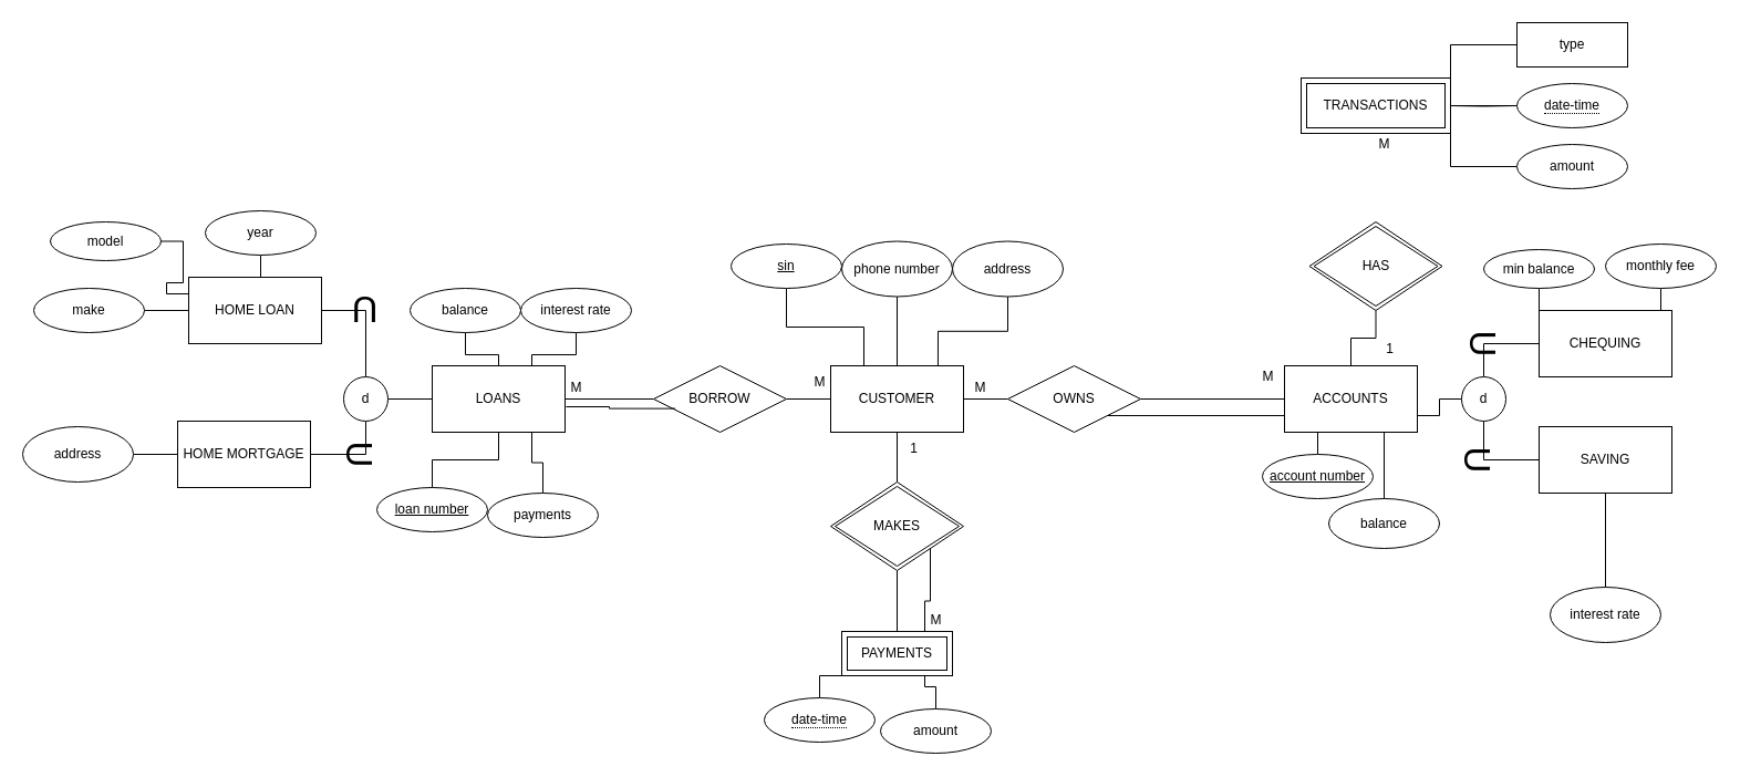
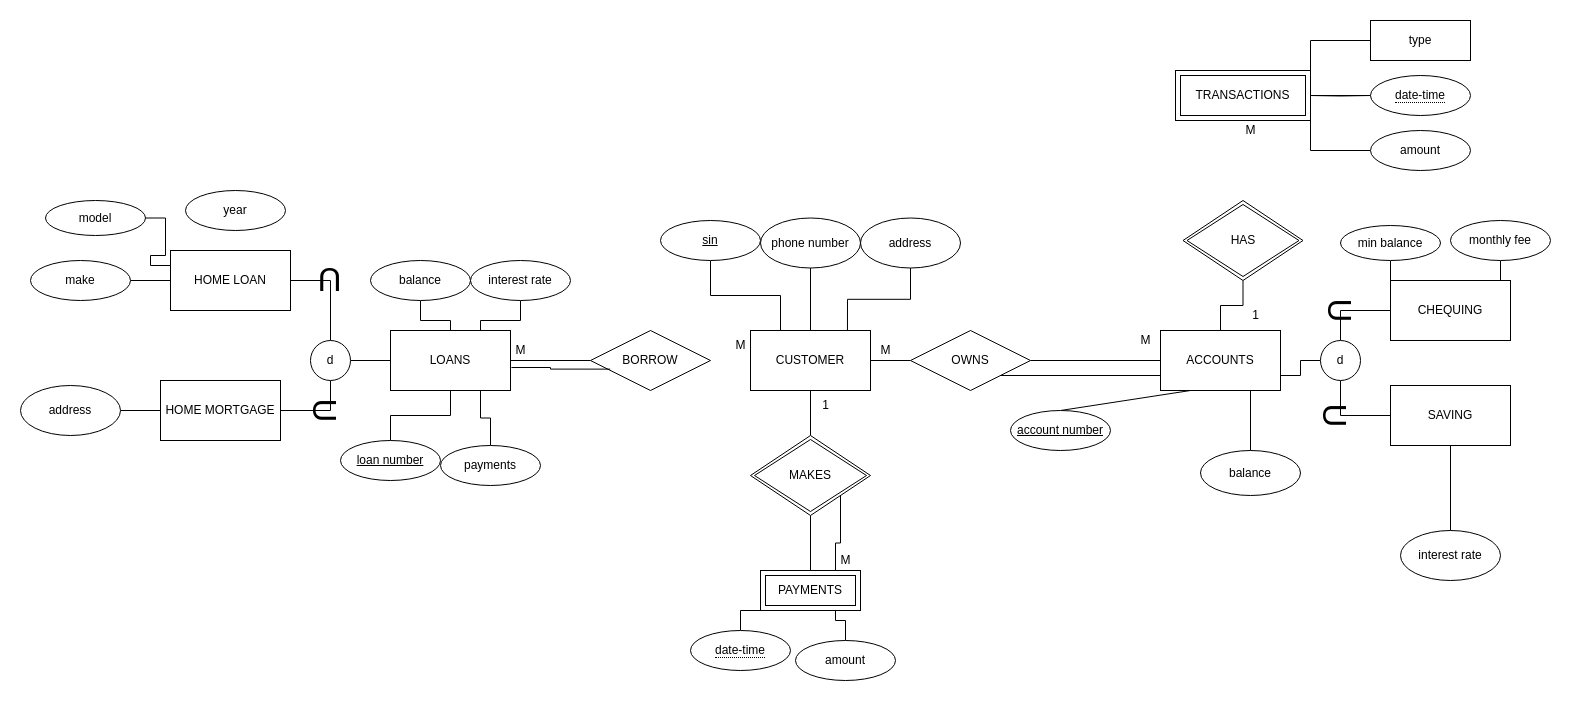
  <mxCell id="0" />
  <mxCell id="1" parent="0" />
  <mxCell id="2" value="" style="edgeStyle=orthogonalEdgeStyle;rounded=0;orthogonalLoop=1;jettySize=auto;html=1;endArrow=none;endFill=0;" edge="1" parent="1" source="3" target="19"><mxGeometry relative="1" as="geometry" /></mxCell>
  <mxCell id="3" value="ACCOUNTS" style="rounded=0;whiteSpace=wrap;html=1;" parent="1" vertex="1"><mxGeometry x="1160" y="330" width="120" height="60" as="geometry" /></mxCell>
  <mxCell id="4" value="balance" style="ellipse;whiteSpace=wrap;html=1;" parent="1" vertex="1"><mxGeometry x="1200" y="450" width="100" height="45" as="geometry" /></mxCell>
  <mxCell id="5" value="" style="endArrow=none;html=1;entryX=0.5;entryY=0;entryDx=0;entryDy=0;exitX=0.25;exitY=1;exitDx=0;exitDy=0;" parent="1" source="3" target="28" edge="1"><mxGeometry width="50" height="50" relative="1" as="geometry"><mxPoint x="1320" y="420" as="sourcePoint" /><mxPoint x="1374.645" y="282.678" as="targetPoint" /></mxGeometry></mxCell>
  <mxCell id="6" value="" style="endArrow=none;html=1;entryX=0.5;entryY=0;entryDx=0;entryDy=0;exitX=0.75;exitY=1;exitDx=0;exitDy=0;" parent="1" source="3" target="4" edge="1"><mxGeometry width="50" height="50" relative="1" as="geometry"><mxPoint x="1310" y="410" as="sourcePoint" /><mxPoint x="1400" y="305" as="targetPoint" /></mxGeometry></mxCell>
  <mxCell id="7" value="interest rate" style="ellipse;whiteSpace=wrap;html=1;" parent="1" vertex="1"><mxGeometry x="1400" y="530" width="100" height="50" as="geometry" /></mxCell>
  <mxCell id="8" value="" style="edgeStyle=orthogonalEdgeStyle;rounded=0;orthogonalLoop=1;jettySize=auto;html=1;endArrow=none;endFill=0;" edge="1" parent="1" source="9" target="43"><mxGeometry relative="1" as="geometry" /></mxCell>
  <mxCell id="9" value="CUSTOMER" style="rounded=0;whiteSpace=wrap;html=1;direction=east;" parent="1" vertex="1"><mxGeometry x="750" y="330" width="120" height="60" as="geometry" /></mxCell>
  <mxCell id="10" style="edgeStyle=orthogonalEdgeStyle;rounded=0;orthogonalLoop=1;jettySize=auto;html=1;entryX=0.5;entryY=0;entryDx=0;entryDy=0;endArrow=none;endFill=0;" edge="1" parent="1" source="11" target="9"><mxGeometry relative="1" as="geometry" /></mxCell>
  <mxCell id="11" value="phone number" style="ellipse;whiteSpace=wrap;html=1;direction=east;" parent="1" vertex="1"><mxGeometry x="760" y="217.5" width="100" height="50" as="geometry" /></mxCell>
  <mxCell id="12" style="edgeStyle=orthogonalEdgeStyle;rounded=0;orthogonalLoop=1;jettySize=auto;html=1;entryX=0.808;entryY=0;entryDx=0;entryDy=0;entryPerimeter=0;endArrow=none;endFill=0;" edge="1" parent="1" source="13" target="9"><mxGeometry relative="1" as="geometry" /></mxCell>
  <mxCell id="13" value="address" style="ellipse;whiteSpace=wrap;html=1;direction=east;" parent="1" vertex="1"><mxGeometry x="860" y="217.5" width="100" height="50" as="geometry" /></mxCell>
  <mxCell id="14" value="" style="endArrow=none;html=1;entryX=1;entryY=0.5;entryDx=0;entryDy=0;exitX=0;exitY=0.5;exitDx=0;exitDy=0;" parent="1" source="9" edge="1"><mxGeometry width="50" height="50" relative="1" as="geometry"><mxPoint x="1070" y="460" as="sourcePoint" /><mxPoint x="750" y="385" as="targetPoint" /></mxGeometry></mxCell>
  <mxCell id="15" value="M" style="text;html=1;align=center;verticalAlign=middle;resizable=0;points=[];autosize=1;" parent="1" vertex="1"><mxGeometry x="1235" y="120" width="30" height="20" as="geometry" /></mxCell>
  <mxCell id="16" value="" style="edgeStyle=orthogonalEdgeStyle;rounded=0;orthogonalLoop=1;jettySize=auto;html=1;entryX=0.5;entryY=1;entryDx=0;entryDy=0;strokeColor=none;" parent="1" edge="1"><mxGeometry relative="1" as="geometry"><mxPoint x="1015" y="375" as="targetPoint" /><mxPoint x="950" y="620" as="sourcePoint" /></mxGeometry></mxCell>
  <mxCell id="17" value="" style="edgeStyle=orthogonalEdgeStyle;rounded=0;orthogonalLoop=1;jettySize=auto;html=1;entryX=0.5;entryY=1;entryDx=0;entryDy=0;strokeColor=none;" parent="1" edge="1"><mxGeometry relative="1" as="geometry"><mxPoint x="980" y="390" as="targetPoint" /><mxPoint x="890" y="425" as="sourcePoint" /></mxGeometry></mxCell>
  <mxCell id="18" value="TRANSACTIONS" style="shape=ext;margin=3;double=1;whiteSpace=wrap;html=1;align=center;" vertex="1" parent="1"><mxGeometry x="1175" y="70" width="135" height="50" as="geometry" /></mxCell>
  <mxCell id="19" value="HAS" style="shape=rhombus;double=1;perimeter=rhombusPerimeter;whiteSpace=wrap;html=1;align=center;" vertex="1" parent="1"><mxGeometry x="1182.5" y="200" width="120" height="80" as="geometry" /></mxCell>
  <mxCell id="20" style="edgeStyle=orthogonalEdgeStyle;rounded=0;orthogonalLoop=1;jettySize=auto;html=1;entryX=1;entryY=0;entryDx=0;entryDy=0;endArrow=none;endFill=0;" edge="1" parent="1" source="21" target="18"><mxGeometry relative="1" as="geometry" /></mxCell>
  <mxCell id="21" value="type" style="whiteSpace=wrap;html=1;align=center;rounded=0;" vertex="1" parent="1"><mxGeometry x="1370" y="20" width="100" height="40" as="geometry" /></mxCell>
  <mxCell id="22" value="" style="edgeStyle=orthogonalEdgeStyle;rounded=0;orthogonalLoop=1;jettySize=auto;html=1;endArrow=none;endFill=0;" edge="1" parent="1" target="18"><mxGeometry relative="1" as="geometry"><mxPoint x="1370" y="95" as="sourcePoint" /></mxGeometry></mxCell>
  <mxCell id="23" style="edgeStyle=orthogonalEdgeStyle;rounded=0;orthogonalLoop=1;jettySize=auto;html=1;entryX=1;entryY=1;entryDx=0;entryDy=0;endArrow=none;endFill=0;" edge="1" parent="1" source="24" target="18"><mxGeometry relative="1" as="geometry" /></mxCell>
  <mxCell id="24" value="amount" style="ellipse;whiteSpace=wrap;html=1;align=center;" vertex="1" parent="1"><mxGeometry x="1370" y="130" width="100" height="40" as="geometry" /></mxCell>
  <mxCell id="25" value="" style="edgeStyle=orthogonalEdgeStyle;rounded=0;orthogonalLoop=1;jettySize=auto;html=1;endArrow=none;endFill=0;" edge="1" parent="1" source="26" target="18"><mxGeometry relative="1" as="geometry" /></mxCell>
  <mxCell id="26" value="&lt;span style=&quot;border-bottom: 1px dotted&quot;&gt;date-time&lt;/span&gt;" style="ellipse;whiteSpace=wrap;html=1;align=center;" vertex="1" parent="1"><mxGeometry x="1370" y="75" width="100" height="40" as="geometry" /></mxCell>
  <mxCell id="27" value="1" style="text;html=1;align=center;verticalAlign=middle;resizable=0;points=[];autosize=1;" vertex="1" parent="1"><mxGeometry x="1245" y="305" width="20" height="20" as="geometry" /></mxCell>
- <mxCell id="28" value="account number" style="ellipse;whiteSpace=wrap;html=1;align=center;fontStyle=4;" vertex="1" parent="1"><mxGeometry x="1140" y="410" width="100" height="40" as="geometry" /></mxCell>
+ <mxCell id="28" value="account number" style="ellipse;whiteSpace=wrap;html=1;align=center;fontStyle=4;" vertex="1" parent="1"><mxGeometry x="1010" y="410" width="100" height="40" as="geometry" /></mxCell>
  <mxCell id="29" style="edgeStyle=orthogonalEdgeStyle;rounded=0;orthogonalLoop=1;jettySize=auto;html=1;entryX=0.5;entryY=0;entryDx=0;entryDy=0;endArrow=none;endFill=0;" edge="1" parent="1" source="30" target="39"><mxGeometry relative="1" as="geometry" /></mxCell>
  <mxCell id="30" value="CHEQUING" style="rounded=0;whiteSpace=wrap;html=1;direction=east;" vertex="1" parent="1"><mxGeometry x="1390" y="280" width="120" height="60" as="geometry" /></mxCell>
  <mxCell id="31" style="edgeStyle=orthogonalEdgeStyle;rounded=0;orthogonalLoop=1;jettySize=auto;html=1;entryX=0.5;entryY=1;entryDx=0;entryDy=0;endArrow=none;endFill=0;" edge="1" parent="1" source="33" target="39"><mxGeometry relative="1" as="geometry" /></mxCell>
  <mxCell id="32" value="" style="edgeStyle=orthogonalEdgeStyle;rounded=0;orthogonalLoop=1;jettySize=auto;html=1;endArrow=none;endFill=0;" edge="1" parent="1" source="33" target="7"><mxGeometry relative="1" as="geometry" /></mxCell>
  <mxCell id="33" value="SAVING" style="rounded=0;whiteSpace=wrap;html=1;direction=east;" vertex="1" parent="1"><mxGeometry x="1390" y="385" width="120" height="60" as="geometry" /></mxCell>
  <mxCell id="34" style="edgeStyle=orthogonalEdgeStyle;rounded=0;orthogonalLoop=1;jettySize=auto;html=1;entryX=0.25;entryY=0;entryDx=0;entryDy=0;endArrow=none;endFill=0;" edge="1" parent="1" source="35" target="30"><mxGeometry relative="1" as="geometry" /></mxCell>
  <mxCell id="35" value="min balance" style="ellipse;whiteSpace=wrap;html=1;align=center;" vertex="1" parent="1"><mxGeometry x="1340" y="225" width="100" height="35" as="geometry" /></mxCell>
  <mxCell id="36" value="" style="edgeStyle=orthogonalEdgeStyle;rounded=0;orthogonalLoop=1;jettySize=auto;html=1;endArrow=none;endFill=0;" edge="1" parent="1" source="37" target="30"><mxGeometry relative="1" as="geometry" /></mxCell>
  <mxCell id="37" value="monthly fee" style="ellipse;whiteSpace=wrap;html=1;align=center;" vertex="1" parent="1"><mxGeometry x="1450" y="220" width="100" height="40" as="geometry" /></mxCell>
  <mxCell id="38" value="" style="edgeStyle=orthogonalEdgeStyle;rounded=0;orthogonalLoop=1;jettySize=auto;html=1;endArrow=none;endFill=0;entryX=1;entryY=0.75;entryDx=0;entryDy=0;" edge="1" parent="1" source="39" target="3"><mxGeometry relative="1" as="geometry" /></mxCell>
  <mxCell id="39" value="d" style="ellipse;whiteSpace=wrap;html=1;aspect=fixed;" vertex="1" parent="1"><mxGeometry x="1320" y="340" width="40" height="40" as="geometry" /></mxCell>
  <mxCell id="40" value="&lt;font style=&quot;font-size: 33px&quot;&gt;U&lt;/font&gt;" style="text;html=1;align=center;verticalAlign=middle;resizable=0;points=[];autosize=1;direction=north;rotation=90;" vertex="1" parent="1"><mxGeometry x="1325" y="290" width="30" height="40" as="geometry" /></mxCell>
  <mxCell id="41" value="&lt;font style=&quot;font-size: 33px&quot;&gt;U&lt;/font&gt;" style="text;html=1;align=center;verticalAlign=middle;resizable=0;points=[];autosize=1;direction=north;rotation=90;" vertex="1" parent="1"><mxGeometry x="1320" y="395" width="30" height="40" as="geometry" /></mxCell>
  <mxCell id="42" value="" style="edgeStyle=orthogonalEdgeStyle;rounded=0;orthogonalLoop=1;jettySize=auto;html=1;endArrow=none;endFill=0;" edge="1" parent="1" source="43" target="3"><mxGeometry relative="1" as="geometry"><mxPoint x="1100" y="350" as="sourcePoint" /></mxGeometry></mxCell>
  <mxCell id="43" value="OWNS" style="shape=rhombus;perimeter=rhombusPerimeter;whiteSpace=wrap;html=1;align=center;" vertex="1" parent="1"><mxGeometry x="910" y="330" width="120" height="60" as="geometry" /></mxCell>
  <mxCell id="44" style="edgeStyle=orthogonalEdgeStyle;rounded=0;orthogonalLoop=1;jettySize=auto;html=1;entryX=0.25;entryY=0;entryDx=0;entryDy=0;endArrow=none;endFill=0;" edge="1" parent="1" source="45" target="9"><mxGeometry relative="1" as="geometry" /></mxCell>
  <mxCell id="45" value="sin" style="ellipse;whiteSpace=wrap;html=1;align=center;fontStyle=4;" vertex="1" parent="1"><mxGeometry x="660" y="220" width="100" height="40" as="geometry" /></mxCell>
- <mxCell id="46" value="" style="edgeStyle=orthogonalEdgeStyle;rounded=0;orthogonalLoop=1;jettySize=auto;html=1;endArrow=none;endFill=0;" edge="1" parent="1" source="48" target="9"><mxGeometry relative="1" as="geometry" /></mxCell>
  <mxCell id="47" value="" style="edgeStyle=orthogonalEdgeStyle;rounded=0;orthogonalLoop=1;jettySize=auto;html=1;endArrow=none;endFill=0;" edge="1" parent="1" source="48" target="49"><mxGeometry relative="1" as="geometry" /></mxCell>
  <mxCell id="48" value="BORROW" style="shape=rhombus;perimeter=rhombusPerimeter;whiteSpace=wrap;html=1;align=center;" vertex="1" parent="1"><mxGeometry x="590" y="330" width="120" height="60" as="geometry" /></mxCell>
  <mxCell id="49" value="LOANS" style="rounded=0;whiteSpace=wrap;html=1;" vertex="1" parent="1"><mxGeometry x="390" y="330" width="120" height="60" as="geometry" /></mxCell>
  <mxCell id="50" value="" style="edgeStyle=orthogonalEdgeStyle;rounded=0;orthogonalLoop=1;jettySize=auto;html=1;endArrow=none;endFill=0;" edge="1" parent="1" source="51" target="49"><mxGeometry relative="1" as="geometry" /></mxCell>
  <mxCell id="51" value="loan number" style="ellipse;whiteSpace=wrap;html=1;align=center;fontStyle=4;" vertex="1" parent="1"><mxGeometry x="340" y="440" width="100" height="40" as="geometry" /></mxCell>
  <mxCell id="52" style="edgeStyle=orthogonalEdgeStyle;rounded=0;orthogonalLoop=1;jettySize=auto;html=1;entryX=0.75;entryY=0;entryDx=0;entryDy=0;endArrow=none;endFill=0;" edge="1" parent="1" source="53" target="49"><mxGeometry relative="1" as="geometry" /></mxCell>
  <mxCell id="53" value="interest rate" style="ellipse;whiteSpace=wrap;html=1;align=center;" vertex="1" parent="1"><mxGeometry x="470" y="260" width="100" height="40" as="geometry" /></mxCell>
  <mxCell id="54" value="" style="edgeStyle=orthogonalEdgeStyle;rounded=0;orthogonalLoop=1;jettySize=auto;html=1;endArrow=none;endFill=0;" edge="1" parent="1" source="55" target="59"><mxGeometry relative="1" as="geometry" /></mxCell>
  <mxCell id="55" value="address" style="ellipse;whiteSpace=wrap;html=1;" vertex="1" parent="1"><mxGeometry x="20" y="385" width="100" height="50" as="geometry" /></mxCell>
  <mxCell id="56" style="edgeStyle=orthogonalEdgeStyle;rounded=0;orthogonalLoop=1;jettySize=auto;html=1;entryX=0.5;entryY=0;entryDx=0;entryDy=0;endArrow=none;endFill=0;" edge="1" parent="1" source="57" target="65"><mxGeometry relative="1" as="geometry" /></mxCell>
  <mxCell id="57" value="HOME LOAN" style="rounded=0;whiteSpace=wrap;html=1;direction=east;" vertex="1" parent="1"><mxGeometry x="170" y="250" width="120" height="60" as="geometry" /></mxCell>
  <mxCell id="58" style="edgeStyle=orthogonalEdgeStyle;rounded=0;orthogonalLoop=1;jettySize=auto;html=1;entryX=0.5;entryY=1;entryDx=0;entryDy=0;endArrow=none;endFill=0;" edge="1" parent="1" source="59" target="65"><mxGeometry relative="1" as="geometry" /></mxCell>
  <mxCell id="59" value="HOME MORTGAGE" style="rounded=0;whiteSpace=wrap;html=1;direction=east;" vertex="1" parent="1"><mxGeometry x="160" y="380" width="120" height="60" as="geometry" /></mxCell>
  <mxCell id="60" style="edgeStyle=orthogonalEdgeStyle;rounded=0;orthogonalLoop=1;jettySize=auto;html=1;entryX=0;entryY=0.25;entryDx=0;entryDy=0;endArrow=none;endFill=0;" edge="1" parent="1" source="61" target="57"><mxGeometry relative="1" as="geometry" /></mxCell>
  <mxCell id="61" value="model" style="ellipse;whiteSpace=wrap;html=1;align=center;" vertex="1" parent="1"><mxGeometry x="45" y="200" width="100" height="35" as="geometry" /></mxCell>
- <mxCell id="62" value="" style="edgeStyle=orthogonalEdgeStyle;rounded=0;orthogonalLoop=1;jettySize=auto;html=1;endArrow=none;endFill=0;" edge="1" parent="1" source="63" target="57"><mxGeometry relative="1" as="geometry" /></mxCell>
  <mxCell id="63" value="year" style="ellipse;whiteSpace=wrap;html=1;align=center;" vertex="1" parent="1"><mxGeometry x="185" y="190" width="100" height="40" as="geometry" /></mxCell>
  <mxCell id="64" value="" style="edgeStyle=orthogonalEdgeStyle;rounded=0;orthogonalLoop=1;jettySize=auto;html=1;endArrow=none;endFill=0;" edge="1" parent="1" source="65" target="49"><mxGeometry relative="1" as="geometry" /></mxCell>
  <mxCell id="65" value="d" style="ellipse;whiteSpace=wrap;html=1;aspect=fixed;" vertex="1" parent="1"><mxGeometry x="310" y="340" width="40" height="40" as="geometry" /></mxCell>
  <mxCell id="66" value="&lt;font style=&quot;font-size: 33px&quot;&gt;U&lt;/font&gt;" style="text;html=1;align=center;verticalAlign=middle;resizable=0;points=[];autosize=1;direction=north;rotation=180;" vertex="1" parent="1"><mxGeometry x="315" y="260" width="30" height="40" as="geometry" /></mxCell>
  <mxCell id="67" value="&lt;font style=&quot;font-size: 33px&quot;&gt;U&lt;/font&gt;" style="text;html=1;align=center;verticalAlign=middle;resizable=0;points=[];autosize=1;direction=north;rotation=90;" vertex="1" parent="1"><mxGeometry x="310" y="390" width="30" height="40" as="geometry" /></mxCell>
  <mxCell id="68" value="" style="edgeStyle=orthogonalEdgeStyle;rounded=0;orthogonalLoop=1;jettySize=auto;html=1;endArrow=none;endFill=0;" edge="1" parent="1" source="69" target="57"><mxGeometry relative="1" as="geometry" /></mxCell>
  <mxCell id="69" value="make" style="ellipse;whiteSpace=wrap;html=1;align=center;" vertex="1" parent="1"><mxGeometry x="30" y="260" width="100" height="40" as="geometry" /></mxCell>
  <mxCell id="70" style="edgeStyle=orthogonalEdgeStyle;rounded=0;orthogonalLoop=1;jettySize=auto;html=1;entryX=0.75;entryY=1;entryDx=0;entryDy=0;endArrow=none;endFill=0;" edge="1" parent="1" source="71" target="49"><mxGeometry relative="1" as="geometry" /></mxCell>
  <mxCell id="71" value="payments" style="ellipse;whiteSpace=wrap;html=1;align=center;" vertex="1" parent="1"><mxGeometry x="440" y="445" width="100" height="40" as="geometry" /></mxCell>
  <mxCell id="72" value="" style="edgeStyle=orthogonalEdgeStyle;rounded=0;orthogonalLoop=1;jettySize=auto;html=1;endArrow=none;endFill=0;" edge="1" parent="1" source="73" target="49"><mxGeometry relative="1" as="geometry" /></mxCell>
  <mxCell id="73" value="balance" style="ellipse;whiteSpace=wrap;html=1;align=center;" vertex="1" parent="1"><mxGeometry x="370" y="260" width="100" height="40" as="geometry" /></mxCell>
  <mxCell id="74" value="" style="edgeStyle=orthogonalEdgeStyle;rounded=0;orthogonalLoop=1;jettySize=auto;html=1;endArrow=none;endFill=0;entryX=1.008;entryY=0.617;entryDx=0;entryDy=0;entryPerimeter=0;exitX=0.164;exitY=0.644;exitDx=0;exitDy=0;exitPerimeter=0;" edge="1" parent="1" source="48" target="49"><mxGeometry relative="1" as="geometry"><mxPoint x="600" y="370" as="sourcePoint" /><mxPoint x="490" y="370" as="targetPoint" /></mxGeometry></mxCell>
  <mxCell id="75" value="M" style="text;html=1;align=center;verticalAlign=middle;resizable=0;points=[];autosize=1;" vertex="1" parent="1"><mxGeometry x="505" y="340" width="30" height="20" as="geometry" /></mxCell>
  <mxCell id="76" value="M" style="text;html=1;align=center;verticalAlign=middle;resizable=0;points=[];autosize=1;" vertex="1" parent="1"><mxGeometry x="725" y="335" width="30" height="20" as="geometry" /></mxCell>
  <mxCell id="77" value="" style="edgeStyle=orthogonalEdgeStyle;rounded=0;orthogonalLoop=1;jettySize=auto;html=1;endArrow=none;endFill=0;exitX=1;exitY=1;exitDx=0;exitDy=0;entryX=0;entryY=0.75;entryDx=0;entryDy=0;" edge="1" parent="1" source="43" target="3"><mxGeometry relative="1" as="geometry"><mxPoint x="1050" y="370" as="sourcePoint" /><mxPoint x="1100" y="370" as="targetPoint" /></mxGeometry></mxCell>
  <mxCell id="78" value="M" style="text;html=1;align=center;verticalAlign=middle;resizable=0;points=[];autosize=1;" vertex="1" parent="1"><mxGeometry x="1130" y="330" width="30" height="20" as="geometry" /></mxCell>
  <mxCell id="79" value="M" style="text;html=1;align=center;verticalAlign=middle;resizable=0;points=[];autosize=1;" vertex="1" parent="1"><mxGeometry x="870" y="340" width="30" height="20" as="geometry" /></mxCell>
  <mxCell id="80" value="" style="edgeStyle=orthogonalEdgeStyle;rounded=0;orthogonalLoop=1;jettySize=auto;html=1;endArrow=none;endFill=0;" edge="1" parent="1" source="82" target="9"><mxGeometry relative="1" as="geometry" /></mxCell>
  <mxCell id="81" style="edgeStyle=orthogonalEdgeStyle;rounded=0;orthogonalLoop=1;jettySize=auto;html=1;entryX=0.5;entryY=0;entryDx=0;entryDy=0;endArrow=none;endFill=0;" edge="1" parent="1" source="82" target="83"><mxGeometry relative="1" as="geometry" /></mxCell>
  <mxCell id="82" value="MAKES" style="shape=rhombus;double=1;perimeter=rhombusPerimeter;whiteSpace=wrap;html=1;align=center;" vertex="1" parent="1"><mxGeometry x="750" y="435" width="120" height="80" as="geometry" /></mxCell>
  <mxCell id="83" value="PAYMENTS" style="shape=ext;margin=3;double=1;whiteSpace=wrap;html=1;align=center;" vertex="1" parent="1"><mxGeometry x="760" y="570" width="100" height="40" as="geometry" /></mxCell>
  <mxCell id="84" style="edgeStyle=orthogonalEdgeStyle;rounded=0;orthogonalLoop=1;jettySize=auto;html=1;endArrow=none;endFill=0;entryX=0.75;entryY=1;entryDx=0;entryDy=0;" edge="1" parent="1" source="85" target="83"><mxGeometry relative="1" as="geometry"><mxPoint x="860" y="620" as="targetPoint" /></mxGeometry></mxCell>
  <mxCell id="85" value="amount" style="ellipse;whiteSpace=wrap;html=1;align=center;" vertex="1" parent="1"><mxGeometry x="795" y="640" width="100" height="40" as="geometry" /></mxCell>
  <mxCell id="86" style="edgeStyle=orthogonalEdgeStyle;rounded=0;orthogonalLoop=1;jettySize=auto;html=1;entryX=0.25;entryY=1;entryDx=0;entryDy=0;endArrow=none;endFill=0;" edge="1" parent="1" source="87" target="83"><mxGeometry relative="1" as="geometry" /></mxCell>
  <mxCell id="87" value="&lt;span style=&quot;border-bottom: 1px dotted&quot;&gt;date-time&lt;/span&gt;" style="ellipse;whiteSpace=wrap;html=1;align=center;" vertex="1" parent="1"><mxGeometry x="690" y="630" width="100" height="40" as="geometry" /></mxCell>
  <mxCell id="88" value="1" style="text;html=1;align=center;verticalAlign=middle;resizable=0;points=[];autosize=1;" vertex="1" parent="1"><mxGeometry x="815" y="395" width="20" height="20" as="geometry" /></mxCell>
  <mxCell id="89" style="edgeStyle=orthogonalEdgeStyle;rounded=0;orthogonalLoop=1;jettySize=auto;html=1;entryX=0.75;entryY=0;entryDx=0;entryDy=0;endArrow=none;endFill=0;exitX=1;exitY=1;exitDx=0;exitDy=0;" edge="1" parent="1" source="82" target="83"><mxGeometry relative="1" as="geometry"><mxPoint x="835" y="505" as="sourcePoint" /><mxPoint x="835" y="655" as="targetPoint" /></mxGeometry></mxCell>
  <mxCell id="90" value="M" style="text;html=1;align=center;verticalAlign=middle;resizable=0;points=[];autosize=1;" vertex="1" parent="1"><mxGeometry x="830" y="550" width="30" height="20" as="geometry" /></mxCell>
